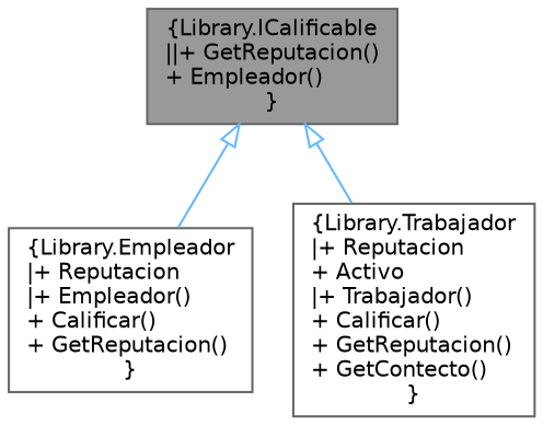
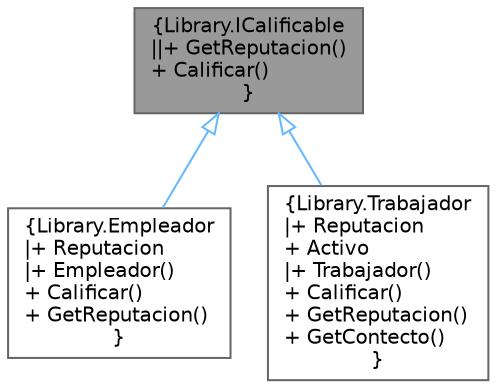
  digraph {
    node [color=gray40 fillcolor=white fontname=Helvetica fontsize=10 shape=box style=filled]
    edge [arrowtail=onormal color=steelblue1 dir=back fontname=Helvetica fontsize=10 labelfontname=Helvetica labelfontsize=10 style=solid]
-   n1 [fillcolor=grey60 fontcolor=black height=0.2 label="{Library.ICalificable\n||+ GetReputacion()\l+ Empleador()\l}" width=0.4]
+   n1 [fillcolor=grey60 fontcolor=black height=0.2 label="{Library.ICalificable\n||+ GetReputacion()\l+ Calificar()\l}" width=0.4]
    n2 [height=0.2 label="{Library.Empleador\n|+ Reputacion\l|+ Empleador()\l+ Calificar()\l+ GetReputacion()\l}" width=0.4]
    n3 [height=0.2 label="{Library.Trabajador\n|+ Reputacion\l+ Activo\l|+ Trabajador()\l+ Calificar()\l+ GetReputacion()\l+ GetContecto()\l}" width=0.4]
    n1 -> n2
    n1 -> n3
  }
